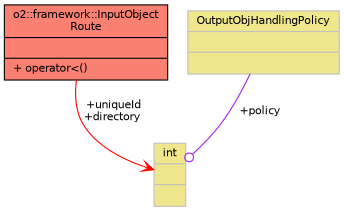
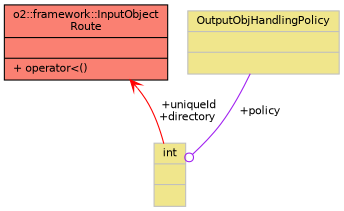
  digraph {
    node [color=grey75 fillcolor=khaki fontname=Helvetica fontsize=10 shape=record style=filled]
    edge [fontname=Helvetica fontsize=10 labelfontname=Helvetica labelfontsize=10 style=solid]
    n1 [color=black fillcolor=salmon fontcolor=black height=0.2 label="{o2::framework::InputObject\lRoute\n||+ operator\<()\l}" width=0.4]
    n2 [height=0.2 label="{OutputObjHandlingPolicy\n||}" width=0.4]
    n3 [height=0.2 label="{int\n||}" width=0.4]
    n2 -> n3 [arrowhead=odot color=purple label=" +policy"]
-   n1 -> n3 [arrowhead=vee color=red label=" +uniqueId\n+directory"]
+   n3 -> n1 [arrowhead=vee color=red label=" +uniqueId\n+directory"]
  }
